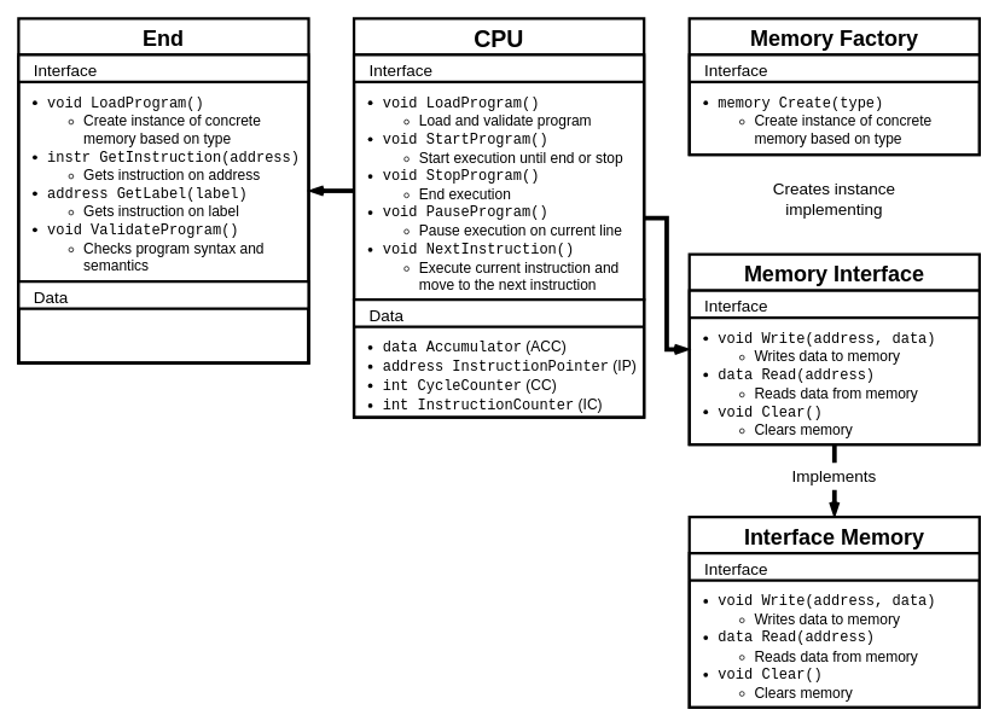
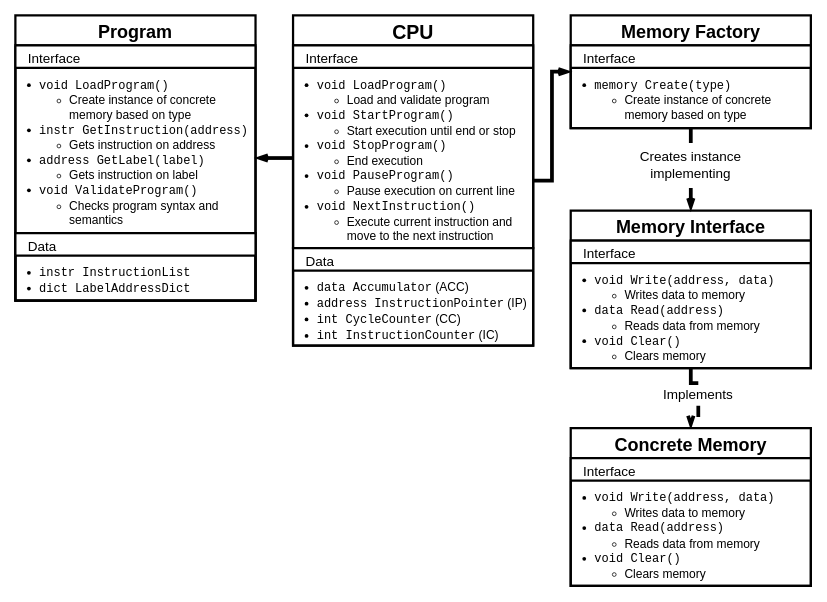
  <mxCell id="0" />
  <mxCell id="1" parent="0" />
- <mxCell id="2" style="edgeStyle=orthogonalEdgeStyle;rounded=0;orthogonalLoop=1;jettySize=auto;html=1;fontFamily=Courier New;fontSize=24;endArrow=openThin;endFill=0;strokeWidth=5;" parent="1" source="4" target="10" edge="1"><mxGeometry relative="1" as="geometry" /></mxCell>
+ <mxCell id="3" style="edgeStyle=orthogonalEdgeStyle;rounded=0;orthogonalLoop=1;jettySize=auto;html=1;fontFamily=Courier New;fontSize=24;endArrow=openThin;endFill=0;strokeWidth=5;" parent="1" source="4" target="14" edge="1"><mxGeometry relative="1" as="geometry" /></mxCell>
  <mxCell id="4" value="CPU" style="swimlane;fontSize=26;strokeWidth=3;fontStyle=1;perimeterSpacing=0;startSize=40;" parent="1" vertex="1"><mxGeometry x="390" y="20" width="320" height="440" as="geometry" /></mxCell>
  <mxCell id="5" value="  Interface" style="swimlane;fontSize=18;strokeWidth=3;align=left;verticalAlign=top;startSize=30;fontStyle=0;spacingLeft=5;spacingTop=0;spacingBottom=0;" parent="4" vertex="1"><mxGeometry y="40" width="320" height="270" as="geometry" /></mxCell>
  <mxCell id="6" value="&lt;ul style=&quot;font-size: 16px&quot;&gt;&lt;li style=&quot;font-size: 16px&quot;&gt;&lt;font face=&quot;Courier New&quot;&gt;void LoadProgram()&lt;/font&gt;&lt;/li&gt;&lt;ul&gt;&lt;li style=&quot;font-size: 16px&quot;&gt;Load and validate program&lt;/li&gt;&lt;/ul&gt;&lt;li style=&quot;font-size: 16px&quot;&gt;&lt;font face=&quot;Courier New&quot;&gt;void StartProgram()&lt;/font&gt;&lt;/li&gt;&lt;ul&gt;&lt;li style=&quot;font-size: 16px&quot;&gt;Start execution until end or stop&lt;/li&gt;&lt;/ul&gt;&lt;li style=&quot;font-size: 16px&quot;&gt;&lt;font face=&quot;Courier New&quot;&gt;void StopProgram()&lt;/font&gt;&lt;/li&gt;&lt;ul&gt;&lt;li style=&quot;font-size: 16px&quot;&gt;End execution&lt;/li&gt;&lt;/ul&gt;&lt;li style=&quot;font-size: 16px&quot;&gt;&lt;font face=&quot;Courier New&quot;&gt;void PauseProgram()&lt;/font&gt;&lt;/li&gt;&lt;ul&gt;&lt;li style=&quot;font-size: 16px&quot;&gt;Pause execution on current line&lt;/li&gt;&lt;/ul&gt;&lt;li style=&quot;font-size: 16px&quot;&gt;&lt;font face=&quot;Courier New&quot;&gt;void NextInstruction()&lt;/font&gt;&lt;/li&gt;&lt;ul&gt;&lt;li style=&quot;font-size: 16px&quot;&gt;Execute current instruction and move to the next instruction&lt;/li&gt;&lt;/ul&gt;&lt;/ul&gt;" style="text;strokeColor=none;fillColor=none;html=1;whiteSpace=wrap;verticalAlign=top;overflow=hidden;fontSize=16;align=left;spacing=2;labelPosition=center;verticalLabelPosition=middle;spacingTop=-10;spacingLeft=-10;" parent="5" vertex="1"><mxGeometry y="30" width="320" height="240" as="geometry" /></mxCell>
  <mxCell id="7" value="Data" style="swimlane;fontSize=18;strokeWidth=3;align=left;verticalAlign=top;startSize=30;fontStyle=0;spacingLeft=15;spacingTop=0;spacingBottom=0;" parent="4" vertex="1"><mxGeometry y="310" width="320" height="130" as="geometry"><mxRectangle y="310" width="80" height="30" as="alternateBounds" /></mxGeometry></mxCell>
  <mxCell id="8" value="&lt;ul style=&quot;font-size: 16px&quot;&gt;&lt;li style=&quot;font-size: 16px&quot;&gt;&lt;font face=&quot;Courier New&quot;&gt;data Accumulator&lt;/font&gt; (ACC)&lt;/li&gt;&lt;li style=&quot;font-size: 16px&quot;&gt;&lt;font face=&quot;Courier New&quot;&gt;address InstructionPointer&lt;/font&gt; (IP)&lt;/li&gt;&lt;li style=&quot;font-size: 16px&quot;&gt;&lt;font face=&quot;Courier New&quot;&gt;int CycleCounter&lt;/font&gt;&lt;span&gt; (CC)&lt;/span&gt;&lt;br&gt;&lt;/li&gt;&lt;li style=&quot;font-size: 16px&quot;&gt;&lt;font face=&quot;Courier New&quot;&gt;int InstructionCounter&lt;/font&gt; (IC)&lt;/li&gt;&lt;/ul&gt;" style="text;strokeColor=none;fillColor=none;html=1;whiteSpace=wrap;verticalAlign=top;overflow=hidden;fontSize=16;align=left;spacing=2;labelPosition=center;verticalLabelPosition=middle;spacingTop=-10;spacingLeft=-10;" parent="7" vertex="1"><mxGeometry y="30" width="320" height="100" as="geometry" /></mxCell>
  <mxCell id="9" style="edgeStyle=orthogonalEdgeStyle;rounded=0;orthogonalLoop=1;jettySize=auto;html=1;fontFamily=Helvetica;fontSize=18;endArrow=openThin;endFill=0;strokeWidth=5;startArrow=none;dashed=1;" parent="1" source="22" target="19" edge="1"><mxGeometry relative="1" as="geometry" /></mxCell>
  <mxCell id="10" value="Memory Interface" style="swimlane;fontFamily=Helvetica;fontSize=24;strokeWidth=3;align=center;verticalAlign=middle;startSize=40;" parent="1" vertex="1"><mxGeometry x="760" y="280" width="320" height="210" as="geometry" /></mxCell>
  <mxCell id="11" value="  Interface" style="swimlane;fontSize=18;strokeWidth=3;align=left;verticalAlign=top;startSize=30;fontStyle=0;spacingLeft=5;spacingTop=0;spacingBottom=0;" parent="10" vertex="1"><mxGeometry y="40" width="320" height="170" as="geometry" /></mxCell>
  <mxCell id="12" value="&lt;ul&gt;&lt;li style=&quot;font-size: 16px&quot;&gt;&lt;font face=&quot;Courier New&quot;&gt;void Write(address, data)&lt;/font&gt;&lt;/li&gt;&lt;ul style=&quot;font-size: 16px&quot;&gt;&lt;li style=&quot;font-size: 16px&quot;&gt;Writes data to memory&lt;/li&gt;&lt;/ul&gt;&lt;li style=&quot;font-size: 16px&quot;&gt;&lt;font face=&quot;Courier New&quot;&gt;data Read(address)&lt;/font&gt;&lt;/li&gt;&lt;ul style=&quot;font-size: 16px&quot;&gt;&lt;li style=&quot;font-size: 16px&quot;&gt;Reads data from memory&lt;/li&gt;&lt;/ul&gt;&lt;li&gt;&lt;font face=&quot;Courier New&quot;&gt;void Clear()&lt;/font&gt;&lt;/li&gt;&lt;ul&gt;&lt;li&gt;Clears memory&lt;/li&gt;&lt;/ul&gt;&lt;/ul&gt;" style="text;strokeColor=none;fillColor=none;html=1;whiteSpace=wrap;verticalAlign=top;overflow=hidden;fontSize=16;align=left;spacing=2;labelPosition=center;verticalLabelPosition=middle;spacingTop=-10;spacingLeft=-10;" parent="11" vertex="1"><mxGeometry y="30" width="320" height="140" as="geometry" /></mxCell>
+ <mxCell id="13" style="edgeStyle=orthogonalEdgeStyle;rounded=0;orthogonalLoop=1;jettySize=auto;html=1;fontFamily=Courier New;fontSize=24;endArrow=openThin;endFill=0;strokeWidth=5;startArrow=none;" parent="1" source="17" target="10" edge="1"><mxGeometry relative="1" as="geometry" /></mxCell>
  <mxCell id="14" value="Memory Factory" style="swimlane;fontFamily=Helvetica;fontSize=24;strokeWidth=3;align=center;verticalAlign=middle;startSize=40;" parent="1" vertex="1"><mxGeometry x="760" y="20" width="320" height="150" as="geometry" /></mxCell>
  <mxCell id="15" value="  Interface" style="swimlane;fontSize=18;strokeWidth=3;align=left;verticalAlign=top;startSize=30;fontStyle=0;spacingLeft=5;spacingTop=0;spacingBottom=0;" parent="14" vertex="1"><mxGeometry y="40" width="320" height="110" as="geometry" /></mxCell>
  <mxCell id="16" value="&lt;ul&gt;&lt;li style=&quot;font-size: 16px&quot;&gt;&lt;font face=&quot;Courier New&quot;&gt;memory Create(type)&lt;/font&gt;&lt;/li&gt;&lt;ul style=&quot;font-size: 16px&quot;&gt;&lt;li style=&quot;font-size: 16px&quot;&gt;Create instance of concrete memory based on type&lt;/li&gt;&lt;/ul&gt;&lt;/ul&gt;" style="text;strokeColor=none;fillColor=none;html=1;whiteSpace=wrap;verticalAlign=top;overflow=hidden;fontSize=16;align=left;spacing=2;labelPosition=center;verticalLabelPosition=middle;spacingTop=-10;spacingLeft=-10;" parent="15" vertex="1"><mxGeometry y="30" width="320" height="80" as="geometry" /></mxCell>
  <mxCell id="17" value="Creates instance implementing" style="text;html=1;strokeColor=none;fillColor=none;align=center;verticalAlign=middle;whiteSpace=wrap;rounded=0;fontFamily=Helvetica;fontSize=18;" parent="1" vertex="1"><mxGeometry x="840" y="190" width="160" height="60" as="geometry" /></mxCell>
- <mxCell id="19" value="Interface Memory" style="swimlane;fontFamily=Helvetica;fontSize=24;strokeWidth=3;align=center;verticalAlign=middle;startSize=40;" parent="1" vertex="1"><mxGeometry x="760" y="570" width="320" height="210" as="geometry" /></mxCell>
+ <mxCell id="18" value="" style="edgeStyle=orthogonalEdgeStyle;rounded=0;orthogonalLoop=1;jettySize=auto;html=1;fontFamily=Courier New;fontSize=24;endArrow=none;endFill=0;strokeWidth=5;" parent="1" source="14" target="17" edge="1"><mxGeometry relative="1" as="geometry"><mxPoint x="900" y="340" as="sourcePoint" /><mxPoint x="900" y="230" as="targetPoint" /></mxGeometry></mxCell>
+ <mxCell id="19" value="Concrete Memory" style="swimlane;fontFamily=Helvetica;fontSize=24;strokeWidth=3;align=center;verticalAlign=middle;startSize=40;" parent="1" vertex="1"><mxGeometry x="760" y="570" width="320" height="210" as="geometry" /></mxCell>
  <mxCell id="20" value="  Interface" style="swimlane;fontSize=18;strokeWidth=3;align=left;verticalAlign=top;startSize=30;fontStyle=0;spacingLeft=5;spacingTop=0;spacingBottom=0;" parent="19" vertex="1"><mxGeometry y="40" width="320" height="170" as="geometry" /></mxCell>
  <mxCell id="21" value="&lt;ul&gt;&lt;li style=&quot;font-size: 16px&quot;&gt;&lt;font face=&quot;Courier New&quot;&gt;void Write(address, data)&lt;/font&gt;&lt;/li&gt;&lt;ul style=&quot;font-size: 16px&quot;&gt;&lt;li style=&quot;font-size: 16px&quot;&gt;Writes data to memory&lt;/li&gt;&lt;/ul&gt;&lt;li style=&quot;font-size: 16px&quot;&gt;&lt;font face=&quot;Courier New&quot;&gt;data Read(address)&lt;/font&gt;&lt;/li&gt;&lt;ul style=&quot;font-size: 16px&quot;&gt;&lt;li style=&quot;font-size: 16px&quot;&gt;Reads data from memory&lt;/li&gt;&lt;/ul&gt;&lt;li&gt;&lt;font face=&quot;Courier New&quot;&gt;void Clear()&lt;/font&gt;&lt;/li&gt;&lt;ul&gt;&lt;li&gt;Clears memory&lt;/li&gt;&lt;/ul&gt;&lt;/ul&gt;" style="text;strokeColor=none;fillColor=none;html=1;whiteSpace=wrap;verticalAlign=top;overflow=hidden;fontSize=16;align=left;spacing=2;labelPosition=center;verticalLabelPosition=middle;spacingTop=-10;spacingLeft=-10;" parent="20" vertex="1"><mxGeometry y="30" width="320" height="140" as="geometry" /></mxCell>
- <mxCell id="22" value="Implements" style="text;html=1;strokeColor=none;fillColor=none;align=center;verticalAlign=middle;whiteSpace=wrap;rounded=0;fontFamily=Helvetica;fontSize=18;" parent="1" vertex="1"><mxGeometry x="865" y="510" width="110" height="30" as="geometry" /></mxCell>
+ <mxCell id="22" value="Implements" style="text;html=1;strokeColor=none;fillColor=none;align=center;verticalAlign=middle;whiteSpace=wrap;rounded=0;fontFamily=Helvetica;fontSize=18;" parent="1" vertex="1"><mxGeometry x="875" y="510" width="110" height="30" as="geometry" /></mxCell>
  <mxCell id="23" value="" style="edgeStyle=orthogonalEdgeStyle;rounded=0;orthogonalLoop=1;jettySize=auto;html=1;fontFamily=Helvetica;fontSize=18;endArrow=none;endFill=0;strokeWidth=5;exitX=0.5;exitY=1;exitDx=0;exitDy=0;" parent="1" source="12" target="22" edge="1"><mxGeometry relative="1" as="geometry"><mxPoint x="1040" y="125" as="sourcePoint" /><mxPoint x="1090" y="125" as="targetPoint" /></mxGeometry></mxCell>
- <mxCell id="24" value="End" style="swimlane;fontFamily=Helvetica;fontSize=24;strokeWidth=3;align=center;verticalAlign=top;startSize=40;" parent="1" vertex="1"><mxGeometry x="20" y="20" width="320" height="380" as="geometry" /></mxCell>
+ <mxCell id="24" value="Program" style="swimlane;fontFamily=Helvetica;fontSize=24;strokeWidth=3;align=center;verticalAlign=top;startSize=40;" parent="1" vertex="1"><mxGeometry x="20" y="20" width="320" height="380" as="geometry" /></mxCell>
  <mxCell id="25" value="  Interface" style="swimlane;fontSize=18;strokeWidth=3;align=left;verticalAlign=top;startSize=30;fontStyle=0;spacingLeft=5;spacingTop=0;spacingBottom=0;" parent="24" vertex="1"><mxGeometry y="40" width="320" height="340" as="geometry" /></mxCell>
  <mxCell id="26" value="&lt;ul&gt;&lt;li style=&quot;font-size: 16px&quot;&gt;&lt;font face=&quot;Courier New&quot;&gt;void LoadProgram()&lt;/font&gt;&lt;/li&gt;&lt;ul style=&quot;font-size: 16px&quot;&gt;&lt;li style=&quot;font-size: 16px&quot;&gt;Create instance of concrete memory based on type&lt;/li&gt;&lt;/ul&gt;&lt;li&gt;&lt;font face=&quot;Courier New&quot;&gt;instr GetInstruction(address)&lt;/font&gt;&lt;/li&gt;&lt;ul&gt;&lt;li&gt;Gets instruction on address&lt;/li&gt;&lt;/ul&gt;&lt;li&gt;&lt;font face=&quot;Courier New&quot;&gt;address GetLabel(label)&lt;/font&gt;&lt;/li&gt;&lt;ul&gt;&lt;li&gt;Gets instruction on label&lt;/li&gt;&lt;/ul&gt;&lt;li&gt;&lt;font face=&quot;Courier New&quot;&gt;void ValidateProgram()&lt;/font&gt;&lt;/li&gt;&lt;ul&gt;&lt;li&gt;Checks program syntax and semantics&lt;/li&gt;&lt;/ul&gt;&lt;/ul&gt;" style="text;strokeColor=none;fillColor=none;html=1;whiteSpace=wrap;verticalAlign=top;overflow=hidden;fontSize=16;align=left;spacing=2;labelPosition=center;verticalLabelPosition=middle;spacingTop=-10;spacingLeft=-10;" parent="25" vertex="1"><mxGeometry y="30" width="320" height="220" as="geometry" /></mxCell>
  <mxCell id="27" value="Data" style="swimlane;fontSize=18;strokeWidth=3;align=left;verticalAlign=top;startSize=30;fontStyle=0;spacingLeft=15;spacingTop=0;spacingBottom=0;" parent="25" vertex="1"><mxGeometry y="250" width="320" height="90" as="geometry"><mxRectangle y="310" width="80" height="30" as="alternateBounds" /></mxGeometry></mxCell>
+ <mxCell id="28" value="&lt;ul style=&quot;font-size: 16px&quot;&gt;&lt;li style=&quot;font-size: 16px&quot;&gt;&lt;font face=&quot;Courier New&quot;&gt;instr InstructionList&lt;/font&gt;&lt;/li&gt;&lt;li&gt;&lt;span style=&quot;font-family: &amp;#34;courier new&amp;#34;&quot;&gt;dict LabelAddressDict&lt;/span&gt;&lt;/li&gt;&lt;/ul&gt;" style="text;strokeColor=none;fillColor=none;html=1;whiteSpace=wrap;verticalAlign=top;overflow=hidden;fontSize=16;align=left;spacing=2;labelPosition=center;verticalLabelPosition=middle;spacingTop=-10;spacingLeft=-10;" parent="27" vertex="1"><mxGeometry y="30" width="320" height="60" as="geometry" /></mxCell>
  <mxCell id="29" style="edgeStyle=orthogonalEdgeStyle;rounded=0;orthogonalLoop=1;jettySize=auto;html=1;fontFamily=Courier New;fontSize=24;endArrow=openThin;endFill=0;strokeWidth=5;" parent="1" source="6" target="24" edge="1"><mxGeometry relative="1" as="geometry" /></mxCell>
